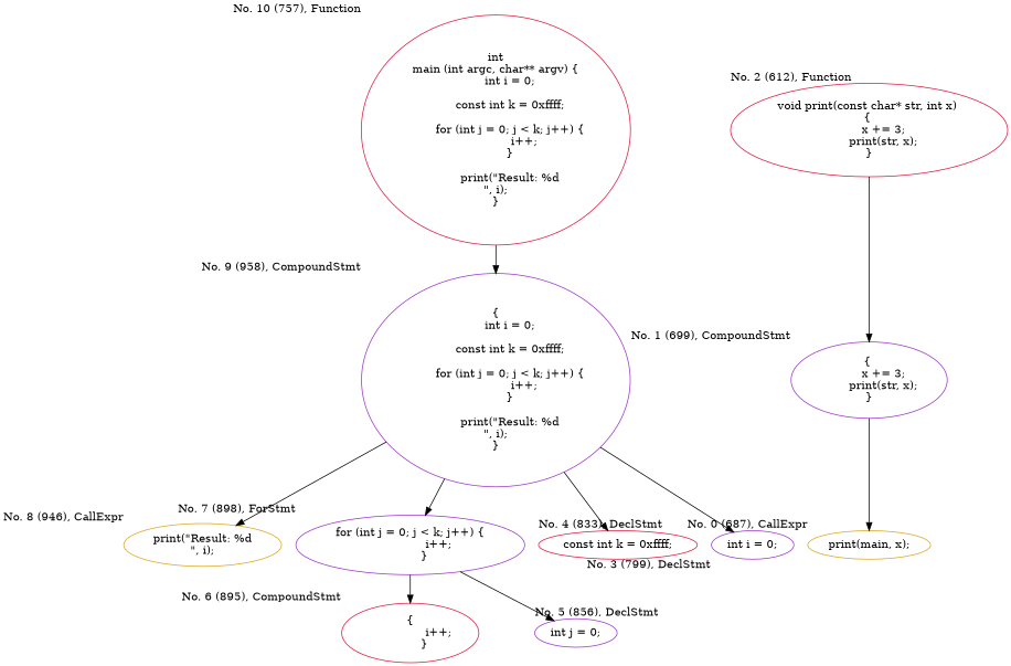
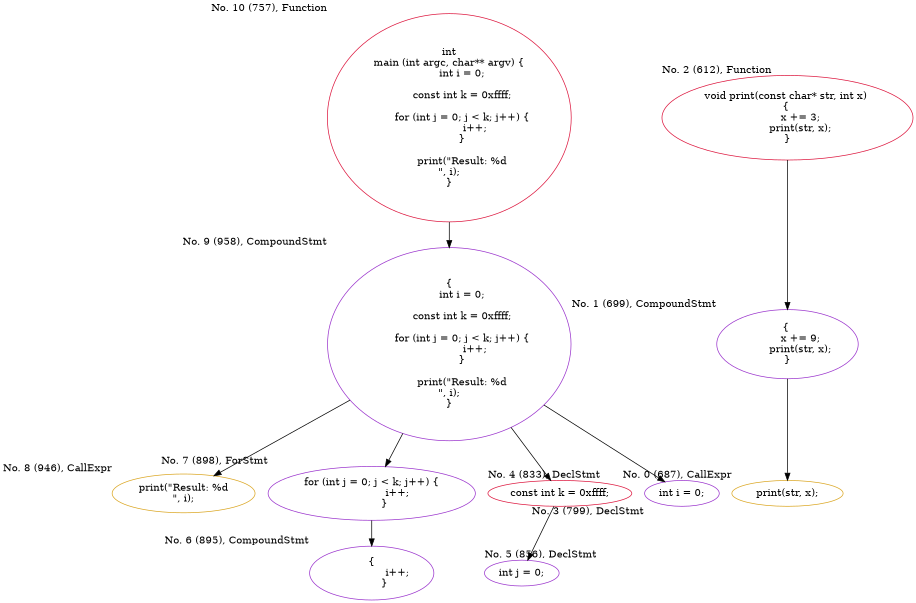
  digraph {
    forcelabels=true
    rankdir=TD
    node [color=darkorchid]
    n1 [color=crimson label="int\nmain (int argc, char** argv) {\n	int i = 0;\n	\n	const int k = 0xffff;\n\n	for (int j = 0; j < k; j++) {\n		i++;\n	}\n\n	print(\"Result: %d\n\", i);\n}" xlabel="No. 10 (757), Function"]
    n2 [label="{\n	int i = 0;\n	\n	const int k = 0xffff;\n\n	for (int j = 0; j < k; j++) {\n		i++;\n	}\n\n	print(\"Result: %d\n\", i);\n}" xlabel="No. 9 (958), CompoundStmt"]
    n3 [color=goldenrod label="print(\"Result: %d\n\", i);" xlabel="No. 8 (946), CallExpr"]
    n4 [label="for (int j = 0; j < k; j++) {\n		i++;\n	}" xlabel="No. 7 (898), ForStmt"]
    n5 [color=crimson label="const int k = 0xffff;" xlabel="No. 4 (833), DeclStmt"]
    n6 [label="int i = 0;" xlabel="No. 3 (799), DeclStmt"]
-   n7 [color=crimson label="{\n		i++;\n	}" xlabel="No. 6 (895), CompoundStmt"]
+   n7 [label="{\n		i++;\n	}" xlabel="No. 6 (895), CompoundStmt"]
    n8 [label="int j = 0;" xlabel="No. 5 (856), DeclStmt"]
    n9 [color=crimson label="void print(const char* str, int x) \n{ \n	x += 3;\n	print(str, x);\n}" xlabel="No. 2 (612), Function"]
-   n10 [label="{ \n	x += 3;\n	print(str, x);\n}" xlabel="No. 1 (699), CompoundStmt"]
-   n11 [color=goldenrod label="print(main, x);" xlabel="No. 0 (687), CallExpr"]
+   n10 [label="{ \n	x += 9;\n	print(str, x);\n}" xlabel="No. 1 (699), CompoundStmt"]
+   n11 [color=goldenrod label="print(str, x);" xlabel="No. 0 (687), CallExpr"]
    n1 -> n2
    n2 -> n3
    n2 -> n4
    n2 -> n5
    n2 -> n6
    n4 -> n7
-   n4 -> n8
+   n5 -> n8
    n9 -> n10
    n10 -> n11
  }
